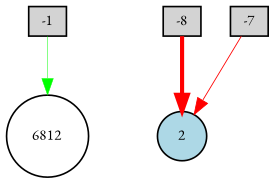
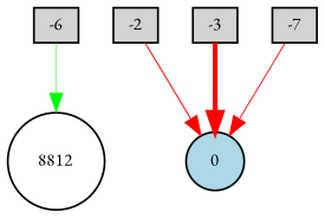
  digraph {
    fontname="EB Garamond"
    node [fillcolor=lightgray fontname="EB Garamond" fontsize=9 shape=box style=filled]
    edge [color=red fontname="EB Garamond" style=solid]
-   -1 [height=0.2 width=0.2]
-   8812 [fillcolor=white height=0.2 shape=circle width=0.2 label=6812]
-   0 [fillcolor=lightblue height=0.2 shape=circle width=0.2 label=2]
-   -3 [height=0.2 width=0.2 label=-8]
+   -1 [height=0.2 width=0.2 label=-6]
+   8812 [fillcolor=white height=0.2 shape=circle width=0.2]
+   -2 [height=0.2 width=0.2]
+   0 [fillcolor=lightblue height=0.2 shape=circle width=0.2]
+   -3 [height=0.2 width=0.2]
    n6 [height=0.2 label=-7 width=0.2]
    -1 -> 8812 [color=green penwidth=0.2912517629156778]
+   -2 -> 0 [penwidth=0.58154384923149]
    -3 -> 0 [penwidth=2.5148346018624568]
    n6 -> 0 [penwidth=0.5175121404000204]
  }
